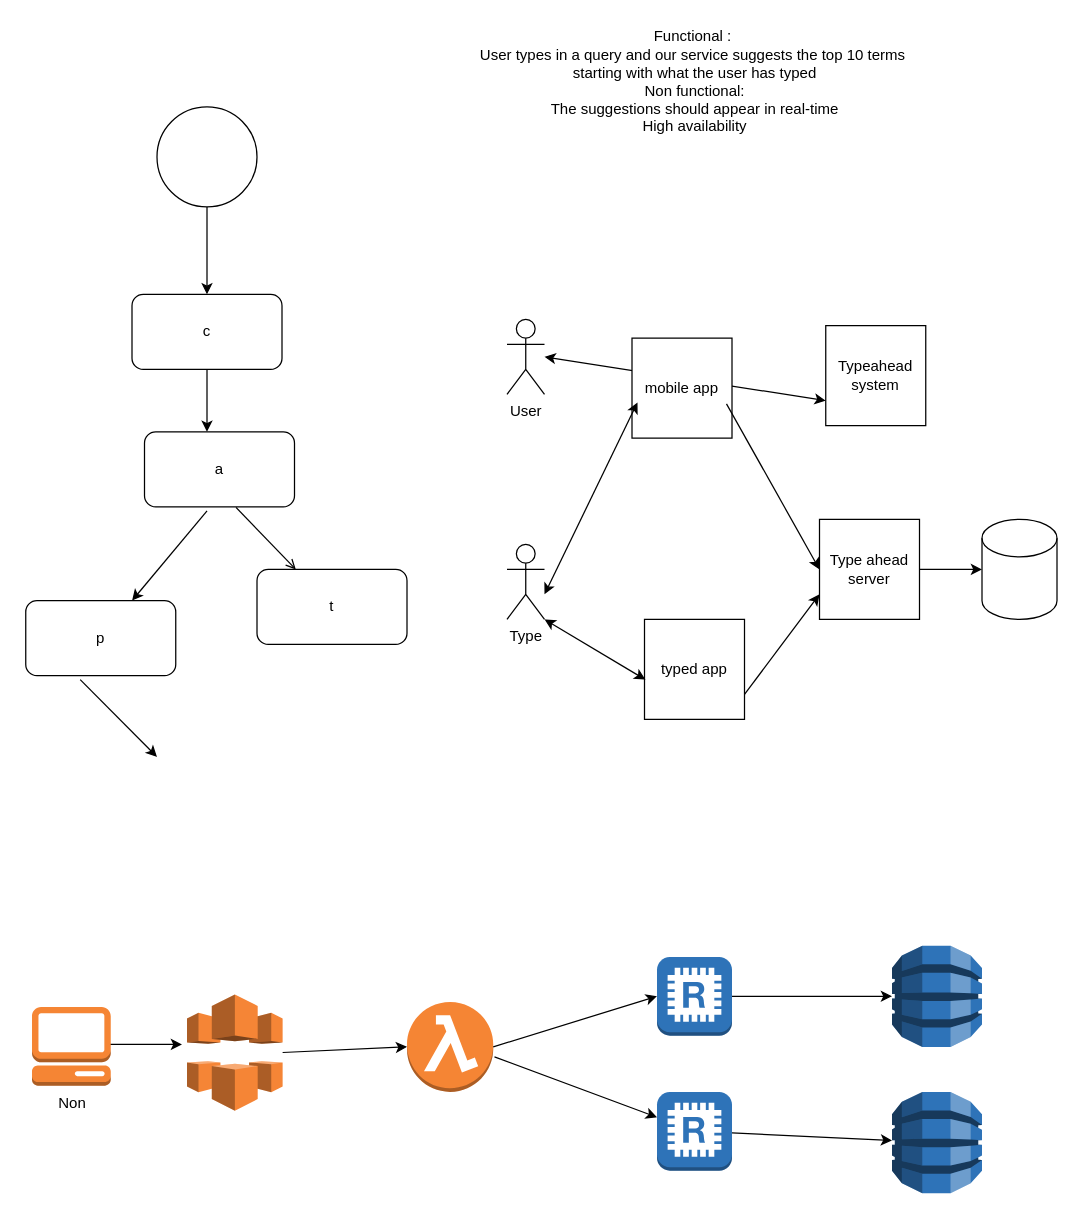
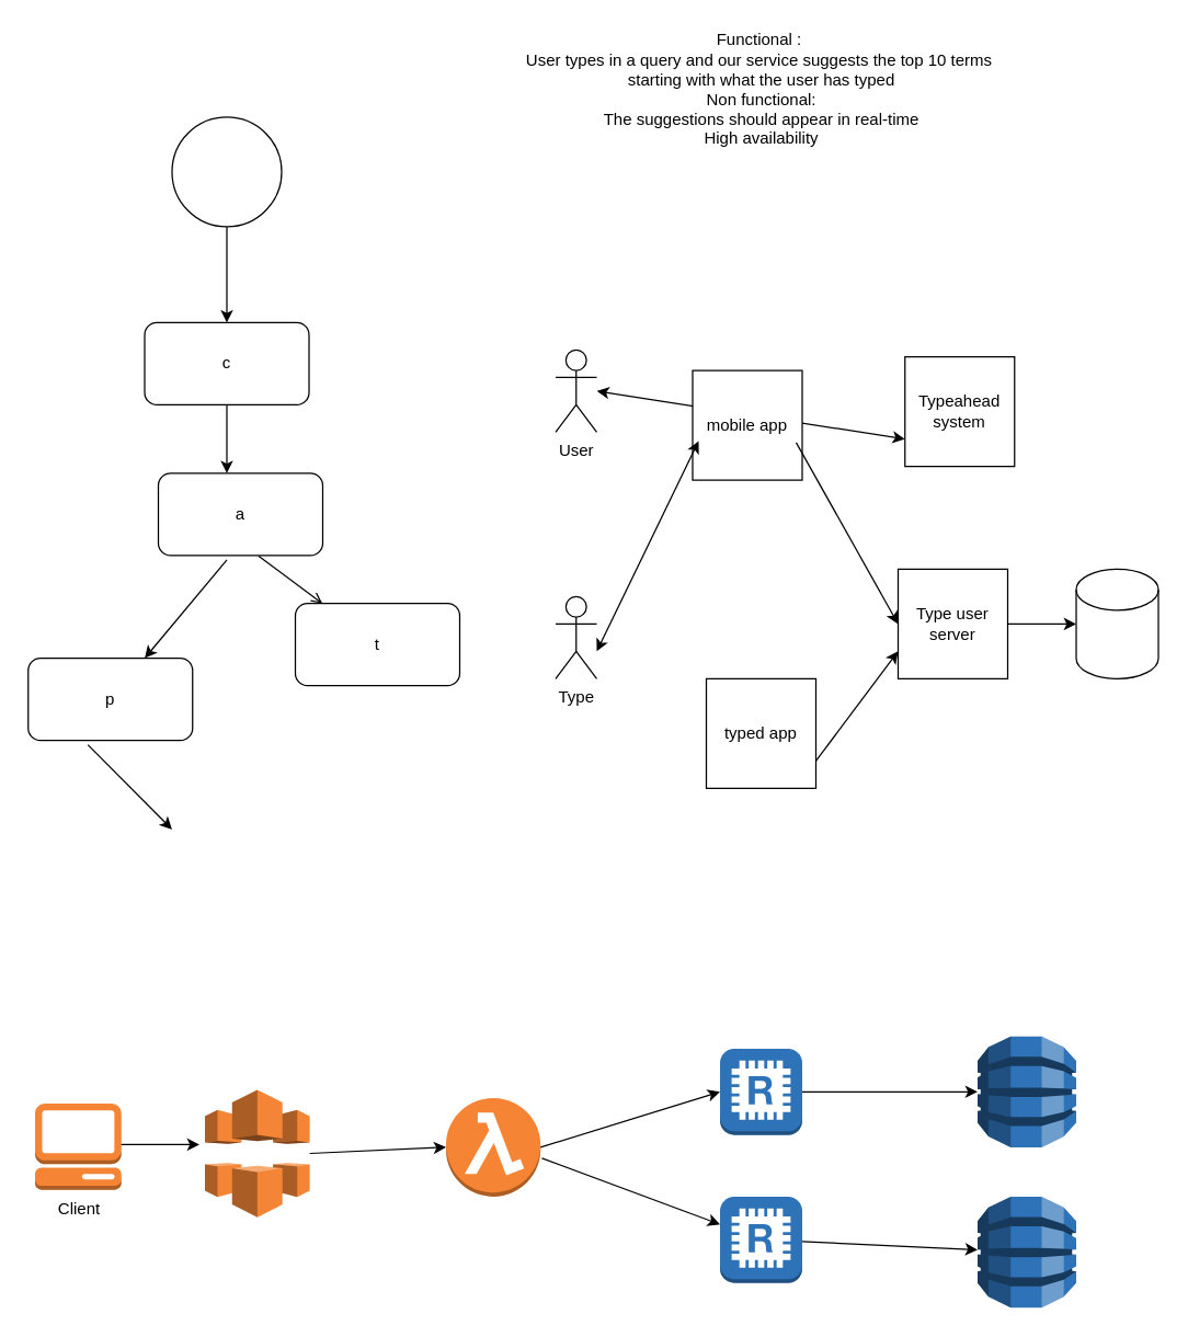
  <mxCell id="0" />
  <mxCell id="1" parent="0" />
  <mxCell id="2" value="Functional :&amp;nbsp;&lt;br&gt;User types in a query and our service suggests the top 10 terms&amp;nbsp;&lt;br&gt;starting with what the user has typed&lt;br&gt;Non functional:&lt;br&gt;The suggestions should appear in real-time&lt;br&gt;High availability" style="text;html=1;align=center;verticalAlign=middle;resizable=0;points=[];autosize=1;strokeColor=none;" parent="1" vertex="1"><mxGeometry x="375" y="20" width="360" height="90" as="geometry" /></mxCell>
  <mxCell id="3" value="" style="ellipse;whiteSpace=wrap;html=1;aspect=fixed;" parent="1" vertex="1"><mxGeometry x="125" y="85" width="80" height="80" as="geometry" /></mxCell>
  <mxCell id="4" value="" style="endArrow=classic;html=1;exitX=0.5;exitY=1;exitDx=0;exitDy=0;" parent="1" source="3" edge="1"><mxGeometry width="50" height="50" relative="1" as="geometry"><mxPoint x="415" y="245" as="sourcePoint" /><mxPoint x="165" y="235" as="targetPoint" /></mxGeometry></mxCell>
  <mxCell id="5" value="c" style="rounded=1;whiteSpace=wrap;html=1;" parent="1" vertex="1"><mxGeometry x="105" y="235" width="120" height="60" as="geometry" /></mxCell>
  <mxCell id="6" value="" style="endArrow=classic;html=1;exitX=0.5;exitY=1;exitDx=0;exitDy=0;" parent="1" source="5" edge="1"><mxGeometry width="50" height="50" relative="1" as="geometry"><mxPoint x="-15" y="435" as="sourcePoint" /><mxPoint x="165" y="345" as="targetPoint" /><Array as="points" /></mxGeometry></mxCell>
  <mxCell id="7" value="a" style="rounded=1;whiteSpace=wrap;html=1;" parent="1" vertex="1"><mxGeometry x="115" y="345" width="120" height="60" as="geometry" /></mxCell>
  <mxCell id="8" value="" style="endArrow=classic;html=1;exitX=0.417;exitY=1.053;exitDx=0;exitDy=0;exitPerimeter=0;" parent="1" source="7" target="9" edge="1"><mxGeometry width="50" height="50" relative="1" as="geometry"><mxPoint x="415" y="445" as="sourcePoint" /><mxPoint x="95" y="485" as="targetPoint" /></mxGeometry></mxCell>
  <mxCell id="9" value="p" style="rounded=1;whiteSpace=wrap;html=1;" parent="1" vertex="1"><mxGeometry x="20" y="480" width="120" height="60" as="geometry" /></mxCell>
  <mxCell id="10" value="" style="endArrow=open;html=1;exitX=0.61;exitY=1.007;exitDx=0;exitDy=0;exitPerimeter=0;" parent="1" source="7" target="11" edge="1"><mxGeometry width="50" height="50" relative="1" as="geometry"><mxPoint x="415" y="445" as="sourcePoint" /><mxPoint x="245" y="455" as="targetPoint" /></mxGeometry></mxCell>
- <mxCell id="11" value="t" style="rounded=1;whiteSpace=wrap;html=1;" parent="1" vertex="1"><mxGeometry x="205" y="455" width="120" height="60" as="geometry" /></mxCell>
+ <mxCell id="11" value="t" style="rounded=1;whiteSpace=wrap;html=1;" parent="1" vertex="1"><mxGeometry x="215" y="440" width="120" height="60" as="geometry" /></mxCell>
  <mxCell id="12" value="" style="endArrow=classic;html=1;exitX=0.363;exitY=1.053;exitDx=0;exitDy=0;exitPerimeter=0;" parent="1" source="9" edge="1"><mxGeometry width="50" height="50" relative="1" as="geometry"><mxPoint x="415" y="645" as="sourcePoint" /><mxPoint x="125" y="605" as="targetPoint" /></mxGeometry></mxCell>
  <mxCell id="13" value="User" style="shape=umlActor;verticalLabelPosition=bottom;verticalAlign=top;html=1;outlineConnect=0;" parent="1" vertex="1"><mxGeometry x="405" y="255" width="30" height="60" as="geometry" /></mxCell>
  <mxCell id="14" value="Typeahead system" style="whiteSpace=wrap;html=1;aspect=fixed;" parent="1" vertex="1"><mxGeometry x="660" y="260" width="80" height="80" as="geometry" /></mxCell>
  <mxCell id="15" value="" style="endArrow=classic;startArrow=classic;html=1;entryX=0;entryY=0.75;entryDx=0;entryDy=0;" parent="1" target="14" edge="1"><mxGeometry width="50" height="50" relative="1" as="geometry"><mxPoint x="435" y="285" as="sourcePoint" /><mxPoint x="555" y="265" as="targetPoint" /></mxGeometry></mxCell>
  <mxCell id="16" value="Type" style="shape=umlActor;verticalLabelPosition=bottom;verticalAlign=top;html=1;outlineConnect=0;" parent="1" vertex="1"><mxGeometry x="405" y="435" width="30" height="60" as="geometry" /></mxCell>
  <mxCell id="17" value="mobile app" style="whiteSpace=wrap;html=1;aspect=fixed;" parent="1" vertex="1"><mxGeometry x="505" y="270" width="80" height="80" as="geometry" /></mxCell>
  <mxCell id="18" value="" style="endArrow=classic;startArrow=classic;html=1;entryX=0.055;entryY=0.643;entryDx=0;entryDy=0;entryPerimeter=0;" parent="1" target="17" edge="1"><mxGeometry width="50" height="50" relative="1" as="geometry"><mxPoint x="435" y="475" as="sourcePoint" /><mxPoint x="495" y="455" as="targetPoint" /></mxGeometry></mxCell>
- <mxCell id="19" value="Type ahead server" style="whiteSpace=wrap;html=1;aspect=fixed;" parent="1" vertex="1"><mxGeometry x="655" y="415" width="80" height="80" as="geometry" /></mxCell>
+ <mxCell id="19" value="Type user server" style="whiteSpace=wrap;html=1;aspect=fixed;" parent="1" vertex="1"><mxGeometry x="655" y="415" width="80" height="80" as="geometry" /></mxCell>
  <mxCell id="20" value="typed app" style="whiteSpace=wrap;html=1;aspect=fixed;" parent="1" vertex="1"><mxGeometry x="515" y="495" width="80" height="80" as="geometry" /></mxCell>
- <mxCell id="21" value="" style="endArrow=classic;startArrow=classic;html=1;entryX=0.01;entryY=0.603;entryDx=0;entryDy=0;entryPerimeter=0;exitX=1;exitY=1;exitDx=0;exitDy=0;exitPerimeter=0;" parent="1" source="16" target="20" edge="1"><mxGeometry width="50" height="50" relative="1" as="geometry"><mxPoint x="405" y="595" as="sourcePoint" /><mxPoint x="455" y="545" as="targetPoint" /></mxGeometry></mxCell>
  <mxCell id="22" value="" style="shape=cylinder3;whiteSpace=wrap;html=1;boundedLbl=1;backgroundOutline=1;size=15;" parent="1" vertex="1"><mxGeometry x="785" y="415" width="60" height="80" as="geometry" /></mxCell>
  <mxCell id="23" value="" style="endArrow=classic;html=1;entryX=0;entryY=0.5;entryDx=0;entryDy=0;exitX=0.945;exitY=0.658;exitDx=0;exitDy=0;exitPerimeter=0;" parent="1" source="17" target="19" edge="1"><mxGeometry width="50" height="50" relative="1" as="geometry"><mxPoint x="415" y="405" as="sourcePoint" /><mxPoint x="465" y="355" as="targetPoint" /></mxGeometry></mxCell>
  <mxCell id="24" value="" style="endArrow=classic;html=1;exitX=1;exitY=0.75;exitDx=0;exitDy=0;entryX=0;entryY=0.75;entryDx=0;entryDy=0;" parent="1" source="20" target="19" edge="1"><mxGeometry width="50" height="50" relative="1" as="geometry"><mxPoint x="415" y="405" as="sourcePoint" /><mxPoint x="465" y="355" as="targetPoint" /></mxGeometry></mxCell>
  <mxCell id="25" value="" style="endArrow=classic;html=1;entryX=0;entryY=0.5;entryDx=0;entryDy=0;entryPerimeter=0;" parent="1" target="22" edge="1"><mxGeometry width="50" height="50" relative="1" as="geometry"><mxPoint x="735" y="455" as="sourcePoint" /><mxPoint x="465" y="355" as="targetPoint" /><Array as="points" /></mxGeometry></mxCell>
  <mxCell id="26" value="" style="endArrow=classic;html=1;" edge="1" parent="1"><mxGeometry width="50" height="50" relative="1" as="geometry"><mxPoint x="85" y="835" as="sourcePoint" /><mxPoint x="145" y="835" as="targetPoint" /></mxGeometry></mxCell>
  <mxCell id="27" value="" style="outlineConnect=0;dashed=0;verticalLabelPosition=bottom;verticalAlign=top;align=center;html=1;shape=mxgraph.aws3.cloudfront;fillColor=#F58536;gradientColor=none;" vertex="1" parent="1"><mxGeometry x="149" y="795" width="76.5" height="93" as="geometry" /></mxCell>
- <mxCell id="28" value="Non" style="outlineConnect=0;dashed=0;verticalLabelPosition=bottom;verticalAlign=top;align=center;html=1;shape=mxgraph.aws3.management_console;fillColor=#F58534;gradientColor=none;" vertex="1" parent="1"><mxGeometry x="25" y="805" width="63" height="63" as="geometry" /></mxCell>
+ <mxCell id="28" value="Client" style="outlineConnect=0;dashed=0;verticalLabelPosition=bottom;verticalAlign=top;align=center;html=1;shape=mxgraph.aws3.management_console;fillColor=#F58534;gradientColor=none;" vertex="1" parent="1"><mxGeometry x="25" y="805" width="63" height="63" as="geometry" /></mxCell>
  <mxCell id="29" value="" style="outlineConnect=0;dashed=0;verticalLabelPosition=bottom;verticalAlign=top;align=center;html=1;shape=mxgraph.aws3.lambda_function;fillColor=#F58534;gradientColor=none;" vertex="1" parent="1"><mxGeometry x="325" y="801" width="69" height="72" as="geometry" /></mxCell>
  <mxCell id="30" value="" style="outlineConnect=0;dashed=0;verticalLabelPosition=bottom;verticalAlign=top;align=center;html=1;shape=mxgraph.aws3.dynamo_db;fillColor=#2E73B8;gradientColor=none;" vertex="1" parent="1"><mxGeometry x="713" y="756" width="72" height="81" as="geometry" /></mxCell>
  <mxCell id="31" value="" style="outlineConnect=0;dashed=0;verticalLabelPosition=bottom;verticalAlign=top;align=center;html=1;shape=mxgraph.aws3.dynamo_db;fillColor=#2E73B8;gradientColor=none;" vertex="1" parent="1"><mxGeometry x="713" y="873" width="72" height="81" as="geometry" /></mxCell>
  <mxCell id="32" value="" style="outlineConnect=0;dashed=0;verticalLabelPosition=bottom;verticalAlign=top;align=center;html=1;shape=mxgraph.aws3.redis;fillColor=#2E73B8;gradientColor=none;" vertex="1" parent="1"><mxGeometry x="525" y="765" width="60" height="63" as="geometry" /></mxCell>
  <mxCell id="33" value="" style="outlineConnect=0;dashed=0;verticalLabelPosition=bottom;verticalAlign=top;align=center;html=1;shape=mxgraph.aws3.redis;fillColor=#2E73B8;gradientColor=none;" vertex="1" parent="1"><mxGeometry x="525" y="873" width="60" height="63" as="geometry" /></mxCell>
  <mxCell id="34" value="" style="endArrow=classic;html=1;entryX=0;entryY=0.5;entryDx=0;entryDy=0;entryPerimeter=0;exitX=1;exitY=0.5;exitDx=0;exitDy=0;exitPerimeter=0;" edge="1" parent="1" source="29" target="32"><mxGeometry width="50" height="50" relative="1" as="geometry"><mxPoint x="405" y="915" as="sourcePoint" /><mxPoint x="455" y="865" as="targetPoint" /></mxGeometry></mxCell>
  <mxCell id="35" value="" style="endArrow=classic;html=1;exitX=1;exitY=0.5;exitDx=0;exitDy=0;exitPerimeter=0;entryX=0;entryY=0.5;entryDx=0;entryDy=0;entryPerimeter=0;" edge="1" parent="1" source="27" target="29"><mxGeometry width="50" height="50" relative="1" as="geometry"><mxPoint x="415" y="855" as="sourcePoint" /><mxPoint x="465" y="805" as="targetPoint" /></mxGeometry></mxCell>
  <mxCell id="36" value="" style="endArrow=classic;html=1;" edge="1" parent="1" target="33"><mxGeometry width="50" height="50" relative="1" as="geometry"><mxPoint x="395" y="845" as="sourcePoint" /><mxPoint x="465" y="805" as="targetPoint" /></mxGeometry></mxCell>
  <mxCell id="37" value="" style="endArrow=classic;html=1;" edge="1" parent="1" source="32" target="30"><mxGeometry width="50" height="50" relative="1" as="geometry"><mxPoint x="415" y="855" as="sourcePoint" /><mxPoint x="465" y="805" as="targetPoint" /></mxGeometry></mxCell>
  <mxCell id="38" value="" style="endArrow=classic;html=1;" edge="1" parent="1" source="33" target="31"><mxGeometry width="50" height="50" relative="1" as="geometry"><mxPoint x="415" y="855" as="sourcePoint" /><mxPoint x="465" y="805" as="targetPoint" /></mxGeometry></mxCell>
